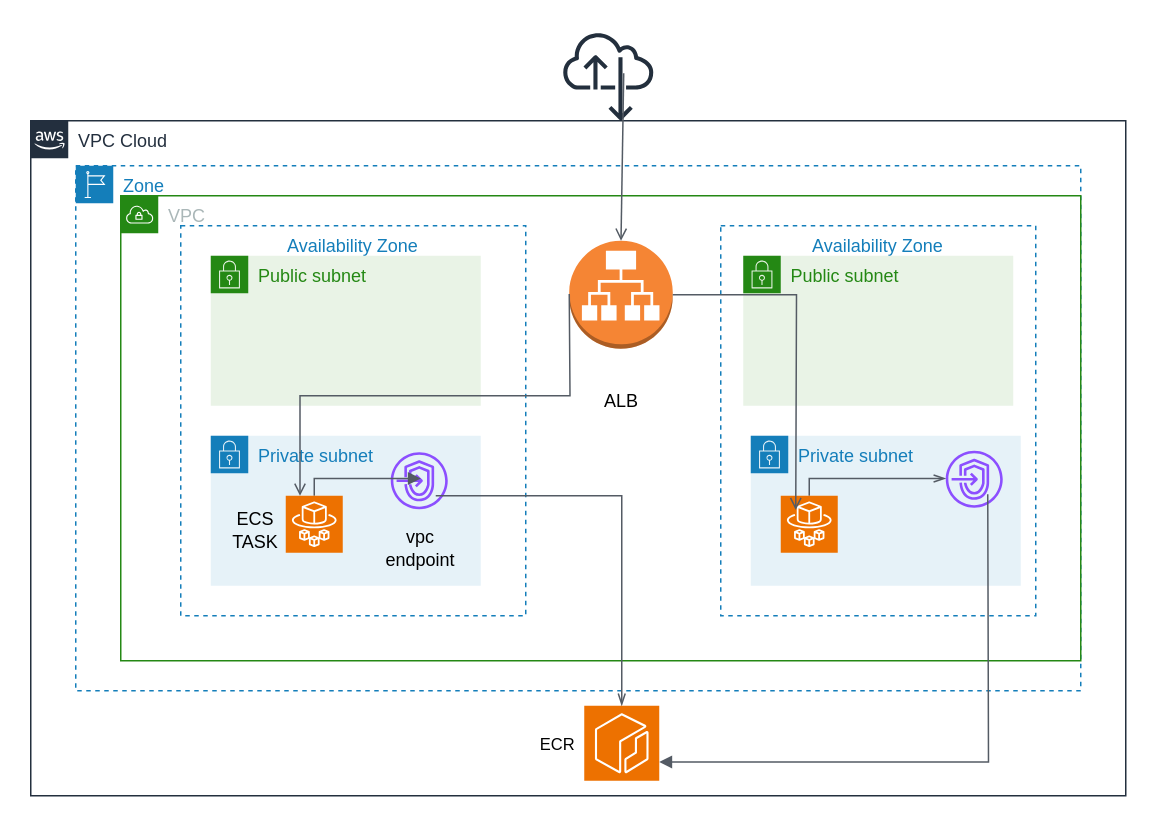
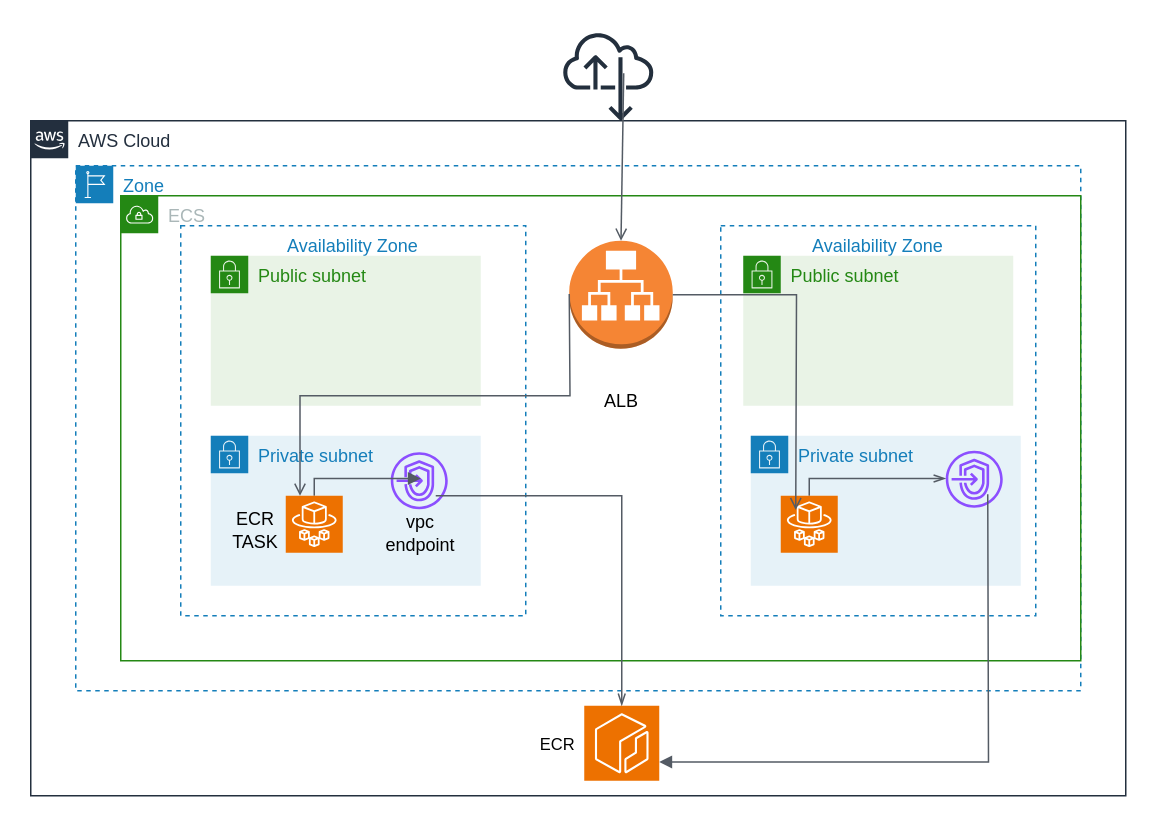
  <mxCell id="0" />
  <mxCell id="1" parent="0" />
- <mxCell id="2" value="VPC Cloud" style="points=[[0,0],[0.25,0],[0.5,0],[0.75,0],[1,0],[1,0.25],[1,0.5],[1,0.75],[1,1],[0.75,1],[0.5,1],[0.25,1],[0,1],[0,0.75],[0,0.5],[0,0.25]];outlineConnect=0;gradientColor=none;html=1;whiteSpace=wrap;fontSize=12;fontStyle=0;container=1;pointerEvents=0;collapsible=0;recursiveResize=0;shape=mxgraph.aws4.group;grIcon=mxgraph.aws4.group_aws_cloud_alt;strokeColor=#232F3E;fillColor=none;verticalAlign=top;align=left;spacingLeft=30;fontColor=#232F3E;dashed=0;" vertex="1" parent="1"><mxGeometry x="20" y="80" width="730" height="450" as="geometry" /></mxCell>
+ <mxCell id="2" value="AWS Cloud" style="points=[[0,0],[0.25,0],[0.5,0],[0.75,0],[1,0],[1,0.25],[1,0.5],[1,0.75],[1,1],[0.75,1],[0.5,1],[0.25,1],[0,1],[0,0.75],[0,0.5],[0,0.25]];outlineConnect=0;gradientColor=none;html=1;whiteSpace=wrap;fontSize=12;fontStyle=0;container=1;pointerEvents=0;collapsible=0;recursiveResize=0;shape=mxgraph.aws4.group;grIcon=mxgraph.aws4.group_aws_cloud_alt;strokeColor=#232F3E;fillColor=none;verticalAlign=top;align=left;spacingLeft=30;fontColor=#232F3E;dashed=0;" vertex="1" parent="1"><mxGeometry x="20" y="80" width="730" height="450" as="geometry" /></mxCell>
  <mxCell id="3" value="Zone" style="points=[[0,0],[0.25,0],[0.5,0],[0.75,0],[1,0],[1,0.25],[1,0.5],[1,0.75],[1,1],[0.75,1],[0.5,1],[0.25,1],[0,1],[0,0.75],[0,0.5],[0,0.25]];outlineConnect=0;gradientColor=none;html=1;whiteSpace=wrap;fontSize=12;fontStyle=0;container=1;pointerEvents=0;collapsible=0;recursiveResize=0;shape=mxgraph.aws4.group;grIcon=mxgraph.aws4.group_region;strokeColor=#147EBA;fillColor=none;verticalAlign=top;align=left;spacingLeft=30;fontColor=#147EBA;dashed=1;" vertex="1" parent="2"><mxGeometry x="30" y="30" width="670" height="350" as="geometry" /></mxCell>
- <mxCell id="4" value="VPC" style="points=[[0,0],[0.25,0],[0.5,0],[0.75,0],[1,0],[1,0.25],[1,0.5],[1,0.75],[1,1],[0.75,1],[0.5,1],[0.25,1],[0,1],[0,0.75],[0,0.5],[0,0.25]];outlineConnect=0;gradientColor=none;html=1;whiteSpace=wrap;fontSize=12;fontStyle=0;container=1;pointerEvents=0;collapsible=0;recursiveResize=0;shape=mxgraph.aws4.group;grIcon=mxgraph.aws4.group_vpc;strokeColor=#248814;fillColor=none;verticalAlign=top;align=left;spacingLeft=30;fontColor=#AAB7B8;dashed=0;" vertex="1" parent="3"><mxGeometry x="30" y="20" width="640" height="310" as="geometry" /></mxCell>
+ <mxCell id="4" value="ECS" style="points=[[0,0],[0.25,0],[0.5,0],[0.75,0],[1,0],[1,0.25],[1,0.5],[1,0.75],[1,1],[0.75,1],[0.5,1],[0.25,1],[0,1],[0,0.75],[0,0.5],[0,0.25]];outlineConnect=0;gradientColor=none;html=1;whiteSpace=wrap;fontSize=12;fontStyle=0;container=1;pointerEvents=0;collapsible=0;recursiveResize=0;shape=mxgraph.aws4.group;grIcon=mxgraph.aws4.group_vpc;strokeColor=#248814;fillColor=none;verticalAlign=top;align=left;spacingLeft=30;fontColor=#AAB7B8;dashed=0;" vertex="1" parent="3"><mxGeometry x="30" y="20" width="640" height="310" as="geometry" /></mxCell>
  <mxCell id="5" value="Availability Zone" style="fillColor=none;strokeColor=#147EBA;dashed=1;verticalAlign=top;fontStyle=0;fontColor=#147EBA;whiteSpace=wrap;html=1;" vertex="1" parent="4"><mxGeometry x="40" y="20" width="230" height="260" as="geometry" /></mxCell>
  <mxCell id="6" value="Availability Zone" style="fillColor=none;strokeColor=#147EBA;dashed=1;verticalAlign=top;fontStyle=0;fontColor=#147EBA;whiteSpace=wrap;html=1;" vertex="1" parent="4"><mxGeometry x="400" y="20" width="210" height="260" as="geometry" /></mxCell>
  <mxCell id="7" value="Public subnet" style="points=[[0,0],[0.25,0],[0.5,0],[0.75,0],[1,0],[1,0.25],[1,0.5],[1,0.75],[1,1],[0.75,1],[0.5,1],[0.25,1],[0,1],[0,0.75],[0,0.5],[0,0.25]];outlineConnect=0;gradientColor=none;html=1;whiteSpace=wrap;fontSize=12;fontStyle=0;container=1;pointerEvents=0;collapsible=0;recursiveResize=0;shape=mxgraph.aws4.group;grIcon=mxgraph.aws4.group_security_group;grStroke=0;strokeColor=#248814;fillColor=#E9F3E6;verticalAlign=top;align=left;spacingLeft=30;fontColor=#248814;dashed=0;" vertex="1" parent="4"><mxGeometry x="60" y="40" width="180" height="100" as="geometry" /></mxCell>
  <mxCell id="8" value="Private subnet" style="points=[[0,0],[0.25,0],[0.5,0],[0.75,0],[1,0],[1,0.25],[1,0.5],[1,0.75],[1,1],[0.75,1],[0.5,1],[0.25,1],[0,1],[0,0.75],[0,0.5],[0,0.25]];outlineConnect=0;gradientColor=none;html=1;whiteSpace=wrap;fontSize=12;fontStyle=0;container=1;pointerEvents=0;collapsible=0;recursiveResize=0;shape=mxgraph.aws4.group;grIcon=mxgraph.aws4.group_security_group;grStroke=0;strokeColor=#147EBA;fillColor=#E6F2F8;verticalAlign=top;align=left;spacingLeft=30;fontColor=#147EBA;dashed=0;" vertex="1" parent="4"><mxGeometry x="60" y="160" width="180" height="100" as="geometry" /></mxCell>
  <mxCell id="9" value="" style="sketch=0;outlineConnect=0;fontColor=#232F3E;gradientColor=none;fillColor=#8C4FFF;strokeColor=none;dashed=0;verticalLabelPosition=bottom;verticalAlign=top;align=center;html=1;fontSize=12;fontStyle=0;aspect=fixed;pointerEvents=1;shape=mxgraph.aws4.endpoints;" vertex="1" parent="8"><mxGeometry x="120" y="11" width="38" height="38" as="geometry" /></mxCell>
  <mxCell id="10" value="" style="edgeStyle=orthogonalEdgeStyle;html=1;endArrow=block;elbow=vertical;startArrow=none;endFill=1;strokeColor=#545B64;rounded=0;exitX=0.5;exitY=0;exitDx=0;exitDy=0;exitPerimeter=0;" edge="1" parent="8" source="15"><mxGeometry width="100" relative="1" as="geometry"><mxPoint x="40" y="28.5" as="sourcePoint" /><mxPoint x="140" y="28.5" as="targetPoint" /><Array as="points"><mxPoint x="69" y="29" /></Array></mxGeometry></mxCell>
  <mxCell id="11" value="Public subnet" style="points=[[0,0],[0.25,0],[0.5,0],[0.75,0],[1,0],[1,0.25],[1,0.5],[1,0.75],[1,1],[0.75,1],[0.5,1],[0.25,1],[0,1],[0,0.75],[0,0.5],[0,0.25]];outlineConnect=0;gradientColor=none;html=1;whiteSpace=wrap;fontSize=12;fontStyle=0;container=1;pointerEvents=0;collapsible=0;recursiveResize=0;shape=mxgraph.aws4.group;grIcon=mxgraph.aws4.group_security_group;grStroke=0;strokeColor=#248814;fillColor=#E9F3E6;verticalAlign=top;align=left;spacingLeft=30;fontColor=#248814;dashed=0;" vertex="1" parent="4"><mxGeometry x="415" y="40" width="180" height="100" as="geometry" /></mxCell>
  <mxCell id="12" value="Private subnet" style="points=[[0,0],[0.25,0],[0.5,0],[0.75,0],[1,0],[1,0.25],[1,0.5],[1,0.75],[1,1],[0.75,1],[0.5,1],[0.25,1],[0,1],[0,0.75],[0,0.5],[0,0.25]];outlineConnect=0;gradientColor=none;html=1;whiteSpace=wrap;fontSize=12;fontStyle=0;container=1;pointerEvents=0;collapsible=0;recursiveResize=0;shape=mxgraph.aws4.group;grIcon=mxgraph.aws4.group_security_group;grStroke=0;strokeColor=#147EBA;fillColor=#E6F2F8;verticalAlign=top;align=left;spacingLeft=30;fontColor=#147EBA;dashed=0;" vertex="1" parent="4"><mxGeometry x="420" y="160" width="180" height="100" as="geometry" /></mxCell>
  <mxCell id="13" value="" style="edgeStyle=orthogonalEdgeStyle;html=1;endArrow=openThin;elbow=vertical;startArrow=none;endFill=0;strokeColor=#545B64;rounded=0;" edge="1" parent="12" source="16"><mxGeometry width="100" relative="1" as="geometry"><mxPoint x="30" y="28.5" as="sourcePoint" /><mxPoint x="130" y="28.5" as="targetPoint" /><Array as="points"><mxPoint x="39" y="29" /></Array></mxGeometry></mxCell>
  <mxCell id="14" value="" style="sketch=0;outlineConnect=0;fontColor=#232F3E;gradientColor=none;fillColor=#8C4FFF;strokeColor=none;dashed=0;verticalLabelPosition=bottom;verticalAlign=top;align=center;html=1;fontSize=12;fontStyle=0;aspect=fixed;pointerEvents=1;shape=mxgraph.aws4.endpoints;" vertex="1" parent="4"><mxGeometry x="550" y="170" width="38" height="38" as="geometry" /></mxCell>
  <mxCell id="15" value="" style="sketch=0;points=[[0,0,0],[0.25,0,0],[0.5,0,0],[0.75,0,0],[1,0,0],[0,1,0],[0.25,1,0],[0.5,1,0],[0.75,1,0],[1,1,0],[0,0.25,0],[0,0.5,0],[0,0.75,0],[1,0.25,0],[1,0.5,0],[1,0.75,0]];outlineConnect=0;fontColor=#232F3E;fillColor=#ED7100;strokeColor=#ffffff;dashed=0;verticalLabelPosition=bottom;verticalAlign=top;align=center;html=1;fontSize=12;fontStyle=0;aspect=fixed;shape=mxgraph.aws4.resourceIcon;resIcon=mxgraph.aws4.fargate;" vertex="1" parent="4"><mxGeometry x="110" y="200" width="38" height="38" as="geometry" /></mxCell>
  <mxCell id="16" value="" style="sketch=0;points=[[0,0,0],[0.25,0,0],[0.5,0,0],[0.75,0,0],[1,0,0],[0,1,0],[0.25,1,0],[0.5,1,0],[0.75,1,0],[1,1,0],[0,0.25,0],[0,0.5,0],[0,0.75,0],[1,0.25,0],[1,0.5,0],[1,0.75,0]];outlineConnect=0;fontColor=#232F3E;fillColor=#ED7100;strokeColor=#ffffff;dashed=0;verticalLabelPosition=bottom;verticalAlign=top;align=center;html=1;fontSize=12;fontStyle=0;aspect=fixed;shape=mxgraph.aws4.resourceIcon;resIcon=mxgraph.aws4.fargate;" vertex="1" parent="4"><mxGeometry x="440" y="200" width="38" height="38" as="geometry" /></mxCell>
  <mxCell id="17" value="" style="outlineConnect=0;dashed=0;verticalLabelPosition=bottom;verticalAlign=top;align=center;html=1;shape=mxgraph.aws3.application_load_balancer;fillColor=#F58534;gradientColor=none;" vertex="1" parent="4"><mxGeometry x="299" y="30" width="69" height="72" as="geometry" /></mxCell>
  <mxCell id="18" value="" style="edgeStyle=orthogonalEdgeStyle;html=1;endArrow=openThin;elbow=vertical;startArrow=none;endFill=0;strokeColor=#545B64;rounded=0;" edge="1" parent="4" target="26"><mxGeometry width="100" relative="1" as="geometry"><mxPoint x="210" y="200" as="sourcePoint" /><mxPoint x="310" y="200" as="targetPoint" /><Array as="points"><mxPoint x="334" y="200" /></Array></mxGeometry></mxCell>
  <mxCell id="19" value="ECR" style="edgeLabel;html=1;align=center;verticalAlign=middle;resizable=0;points=[];" vertex="1" connectable="0" parent="18"><mxGeometry x="0.27" y="1" relative="1" as="geometry"><mxPoint x="-45" y="121" as="offset" /></mxGeometry></mxCell>
  <mxCell id="20" value="" style="edgeStyle=orthogonalEdgeStyle;html=1;endArrow=none;elbow=vertical;startArrow=block;startFill=1;strokeColor=#545B64;rounded=0;exitX=1;exitY=0.75;exitDx=0;exitDy=0;exitPerimeter=0;" edge="1" parent="4" source="26"><mxGeometry width="100" relative="1" as="geometry"><mxPoint x="478" y="199" as="sourcePoint" /><mxPoint x="578" y="199" as="targetPoint" /></mxGeometry></mxCell>
  <mxCell id="21" value="" style="edgeStyle=orthogonalEdgeStyle;html=1;endArrow=none;elbow=vertical;startArrow=open;startFill=0;strokeColor=#545B64;rounded=0;exitX=0.25;exitY=0;exitDx=0;exitDy=0;exitPerimeter=0;" edge="1" parent="4" source="15"><mxGeometry width="100" relative="1" as="geometry"><mxPoint x="199" y="65.5" as="sourcePoint" /><mxPoint x="299" y="65.5" as="targetPoint" /></mxGeometry></mxCell>
  <mxCell id="22" value="" style="edgeStyle=orthogonalEdgeStyle;html=1;endArrow=open;elbow=vertical;startArrow=none;endFill=0;strokeColor=#545B64;rounded=0;" edge="1" parent="4" source="17"><mxGeometry width="100" relative="1" as="geometry"><mxPoint x="350" y="209.5" as="sourcePoint" /><mxPoint x="450" y="209.5" as="targetPoint" /></mxGeometry></mxCell>
- <mxCell id="23" value="ECS TASK" style="text;html=1;strokeColor=none;fillColor=none;align=center;verticalAlign=middle;whiteSpace=wrap;rounded=0;" vertex="1" parent="4"><mxGeometry x="60" y="208" width="60" height="30" as="geometry" /></mxCell>
- <mxCell id="24" value="vpc endpoint" style="text;html=1;strokeColor=none;fillColor=none;align=center;verticalAlign=middle;whiteSpace=wrap;rounded=0;" vertex="1" parent="4"><mxGeometry x="170" y="220" width="60" height="30" as="geometry" /></mxCell>
+ <mxCell id="23" value="ECR TASK" style="text;html=1;strokeColor=none;fillColor=none;align=center;verticalAlign=middle;whiteSpace=wrap;rounded=0;" vertex="1" parent="4"><mxGeometry x="60" y="208" width="60" height="30" as="geometry" /></mxCell>
+ <mxCell id="24" value="vpc endpoint" style="text;html=1;strokeColor=none;fillColor=none;align=center;verticalAlign=middle;whiteSpace=wrap;rounded=0;" vertex="1" parent="4"><mxGeometry x="170" y="210" width="60" height="30" as="geometry" /></mxCell>
  <mxCell id="25" value="ALB" style="text;html=1;strokeColor=none;fillColor=none;align=center;verticalAlign=middle;whiteSpace=wrap;rounded=0;" vertex="1" parent="4"><mxGeometry x="304" y="122" width="60" height="30" as="geometry" /></mxCell>
  <mxCell id="26" value="" style="sketch=0;points=[[0,0,0],[0.25,0,0],[0.5,0,0],[0.75,0,0],[1,0,0],[0,1,0],[0.25,1,0],[0.5,1,0],[0.75,1,0],[1,1,0],[0,0.25,0],[0,0.5,0],[0,0.75,0],[1,0.25,0],[1,0.5,0],[1,0.75,0]];outlineConnect=0;fontColor=#232F3E;fillColor=#ED7100;strokeColor=#ffffff;dashed=0;verticalLabelPosition=bottom;verticalAlign=top;align=center;html=1;fontSize=12;fontStyle=0;aspect=fixed;shape=mxgraph.aws4.resourceIcon;resIcon=mxgraph.aws4.ecr;" vertex="1" parent="2"><mxGeometry x="369" y="390" width="50" height="50" as="geometry" /></mxCell>
  <mxCell id="27" value="" style="sketch=0;outlineConnect=0;fontColor=#232F3E;gradientColor=none;fillColor=#232F3D;strokeColor=none;dashed=0;verticalLabelPosition=bottom;verticalAlign=top;align=center;html=1;fontSize=12;fontStyle=0;aspect=fixed;pointerEvents=1;shape=mxgraph.aws4.internet_alt22;" vertex="1" parent="1"><mxGeometry x="375" y="20" width="60" height="60" as="geometry" /></mxCell>
  <mxCell id="28" value="" style="html=1;endArrow=open;elbow=vertical;startArrow=none;endFill=0;strokeColor=#545B64;rounded=0;entryX=0.5;entryY=0;entryDx=0;entryDy=0;entryPerimeter=0;exitX=0.672;exitY=0.472;exitDx=0;exitDy=0;exitPerimeter=0;" edge="1" parent="1" source="27" target="17"><mxGeometry width="100" relative="1" as="geometry"><mxPoint x="350" y="100" as="sourcePoint" /><mxPoint x="450" y="100" as="targetPoint" /></mxGeometry></mxCell>
